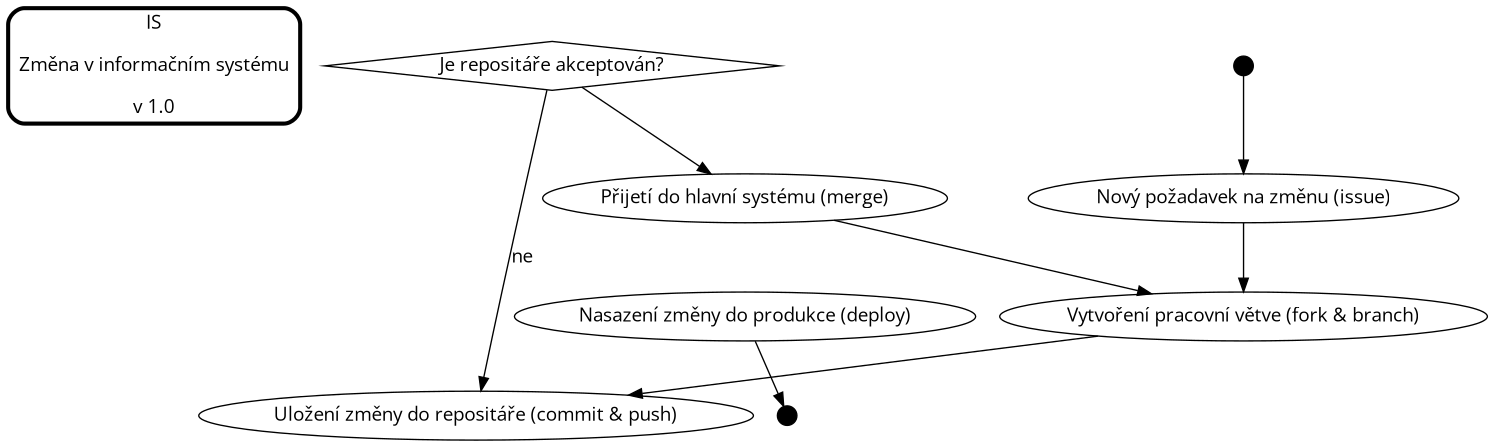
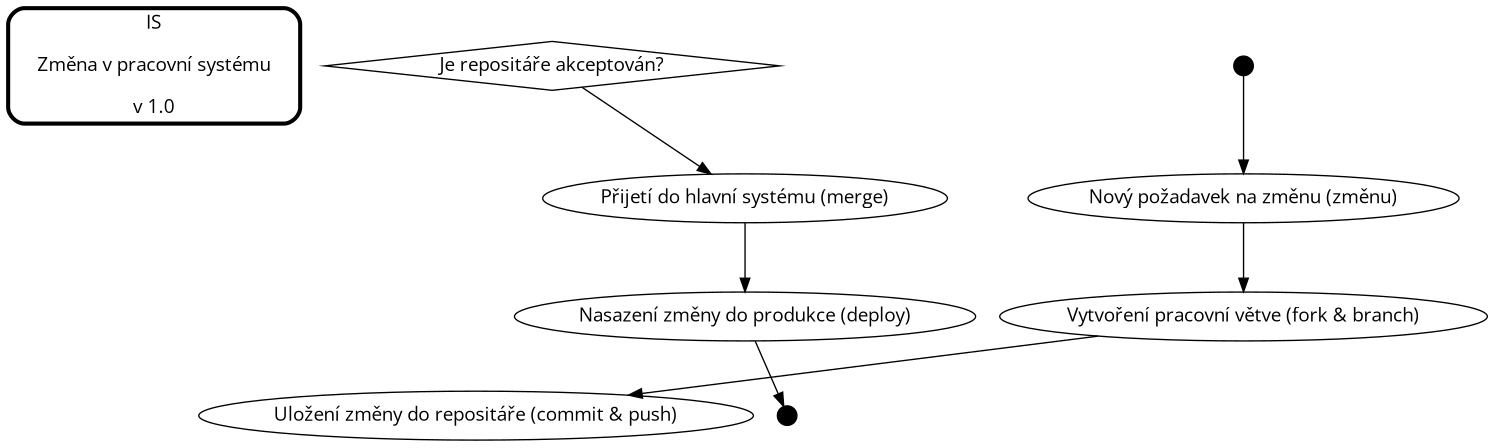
  digraph {
    fontname="Open Sans"
    node [fontname="Open Sans"]
    edge [fontname="Open Sans"]
-   n1 [height=1.0 label="IS\n\nZměna v informačním systému\n\nv 1.0" penwidth=3 shape=rect style=rounded]
+   n1 [height=1.0 label="IS\n\nZměna v pracovní systému\n\nv 1.0" penwidth=3 shape=rect style=rounded]
    n2 [height=0.2 label=Start shape=point]
-   n3 [label="Nový požadavek na změnu (issue)"]
+   n3 [label="Nový požadavek na změnu (změnu)"]
    n4 [label="Vytvoření pracovní větve (fork & branch)"]
    n5 [label="Uložení změny do repositáře (commit & push)"]
    n6 [label="Je repositáře akceptován?" shape=diamond]
    n7 [label="Přijetí do hlavní systému (merge)"]
    n8 [label="Nasazení změny do produkce (deploy)"]
    n9 [height=0.2 label=Konec shape=point]
    n2 -> n3
    n3 -> n4
    n4 -> n5
-   n6 -> n5 [label=ne]
    n6 -> n7
-   n7 -> n4
+   n7 -> n8
    n8 -> n9
  }
